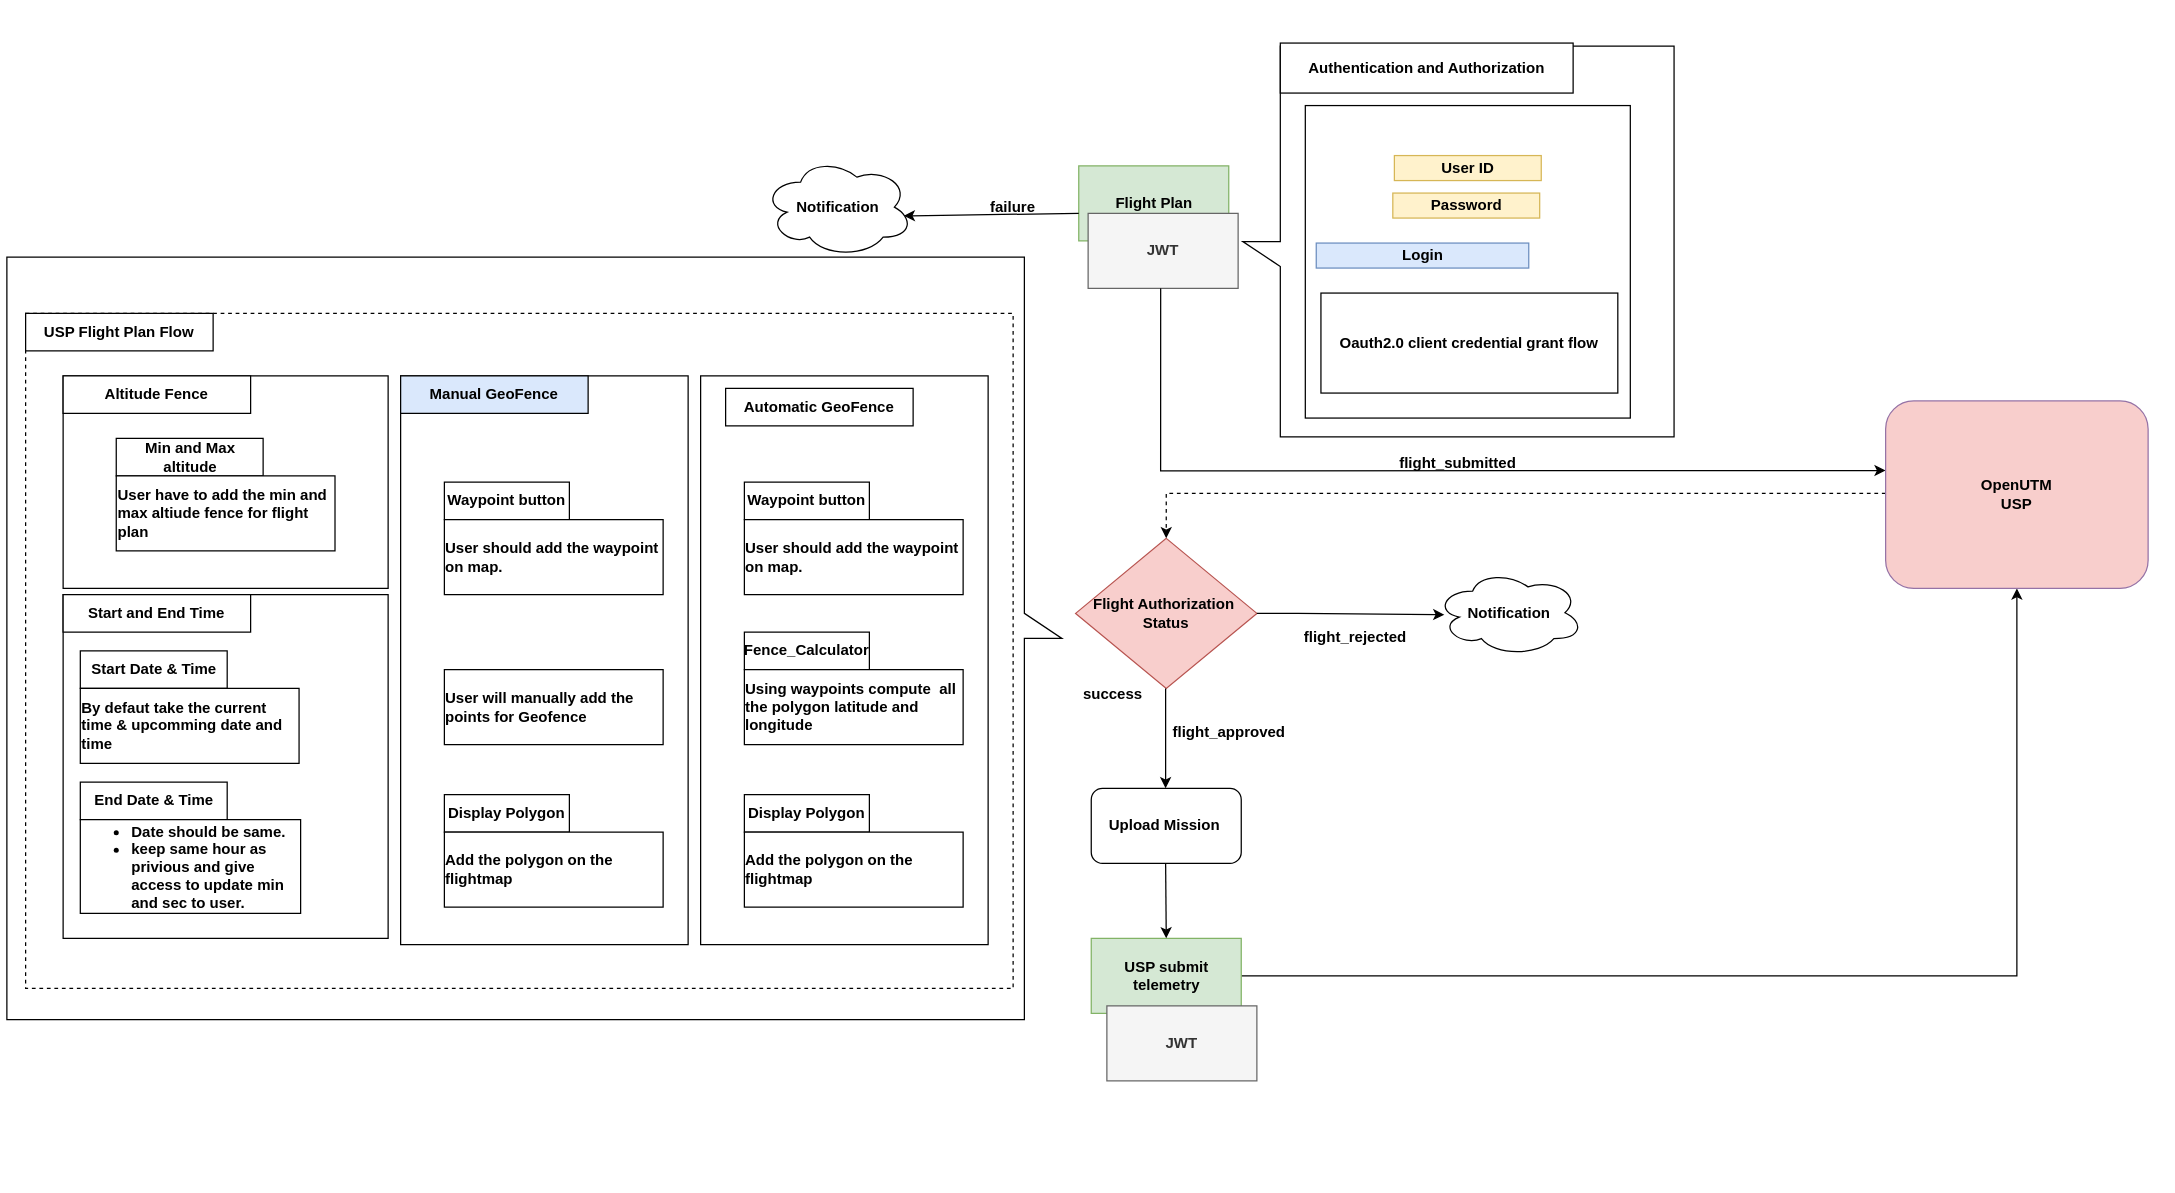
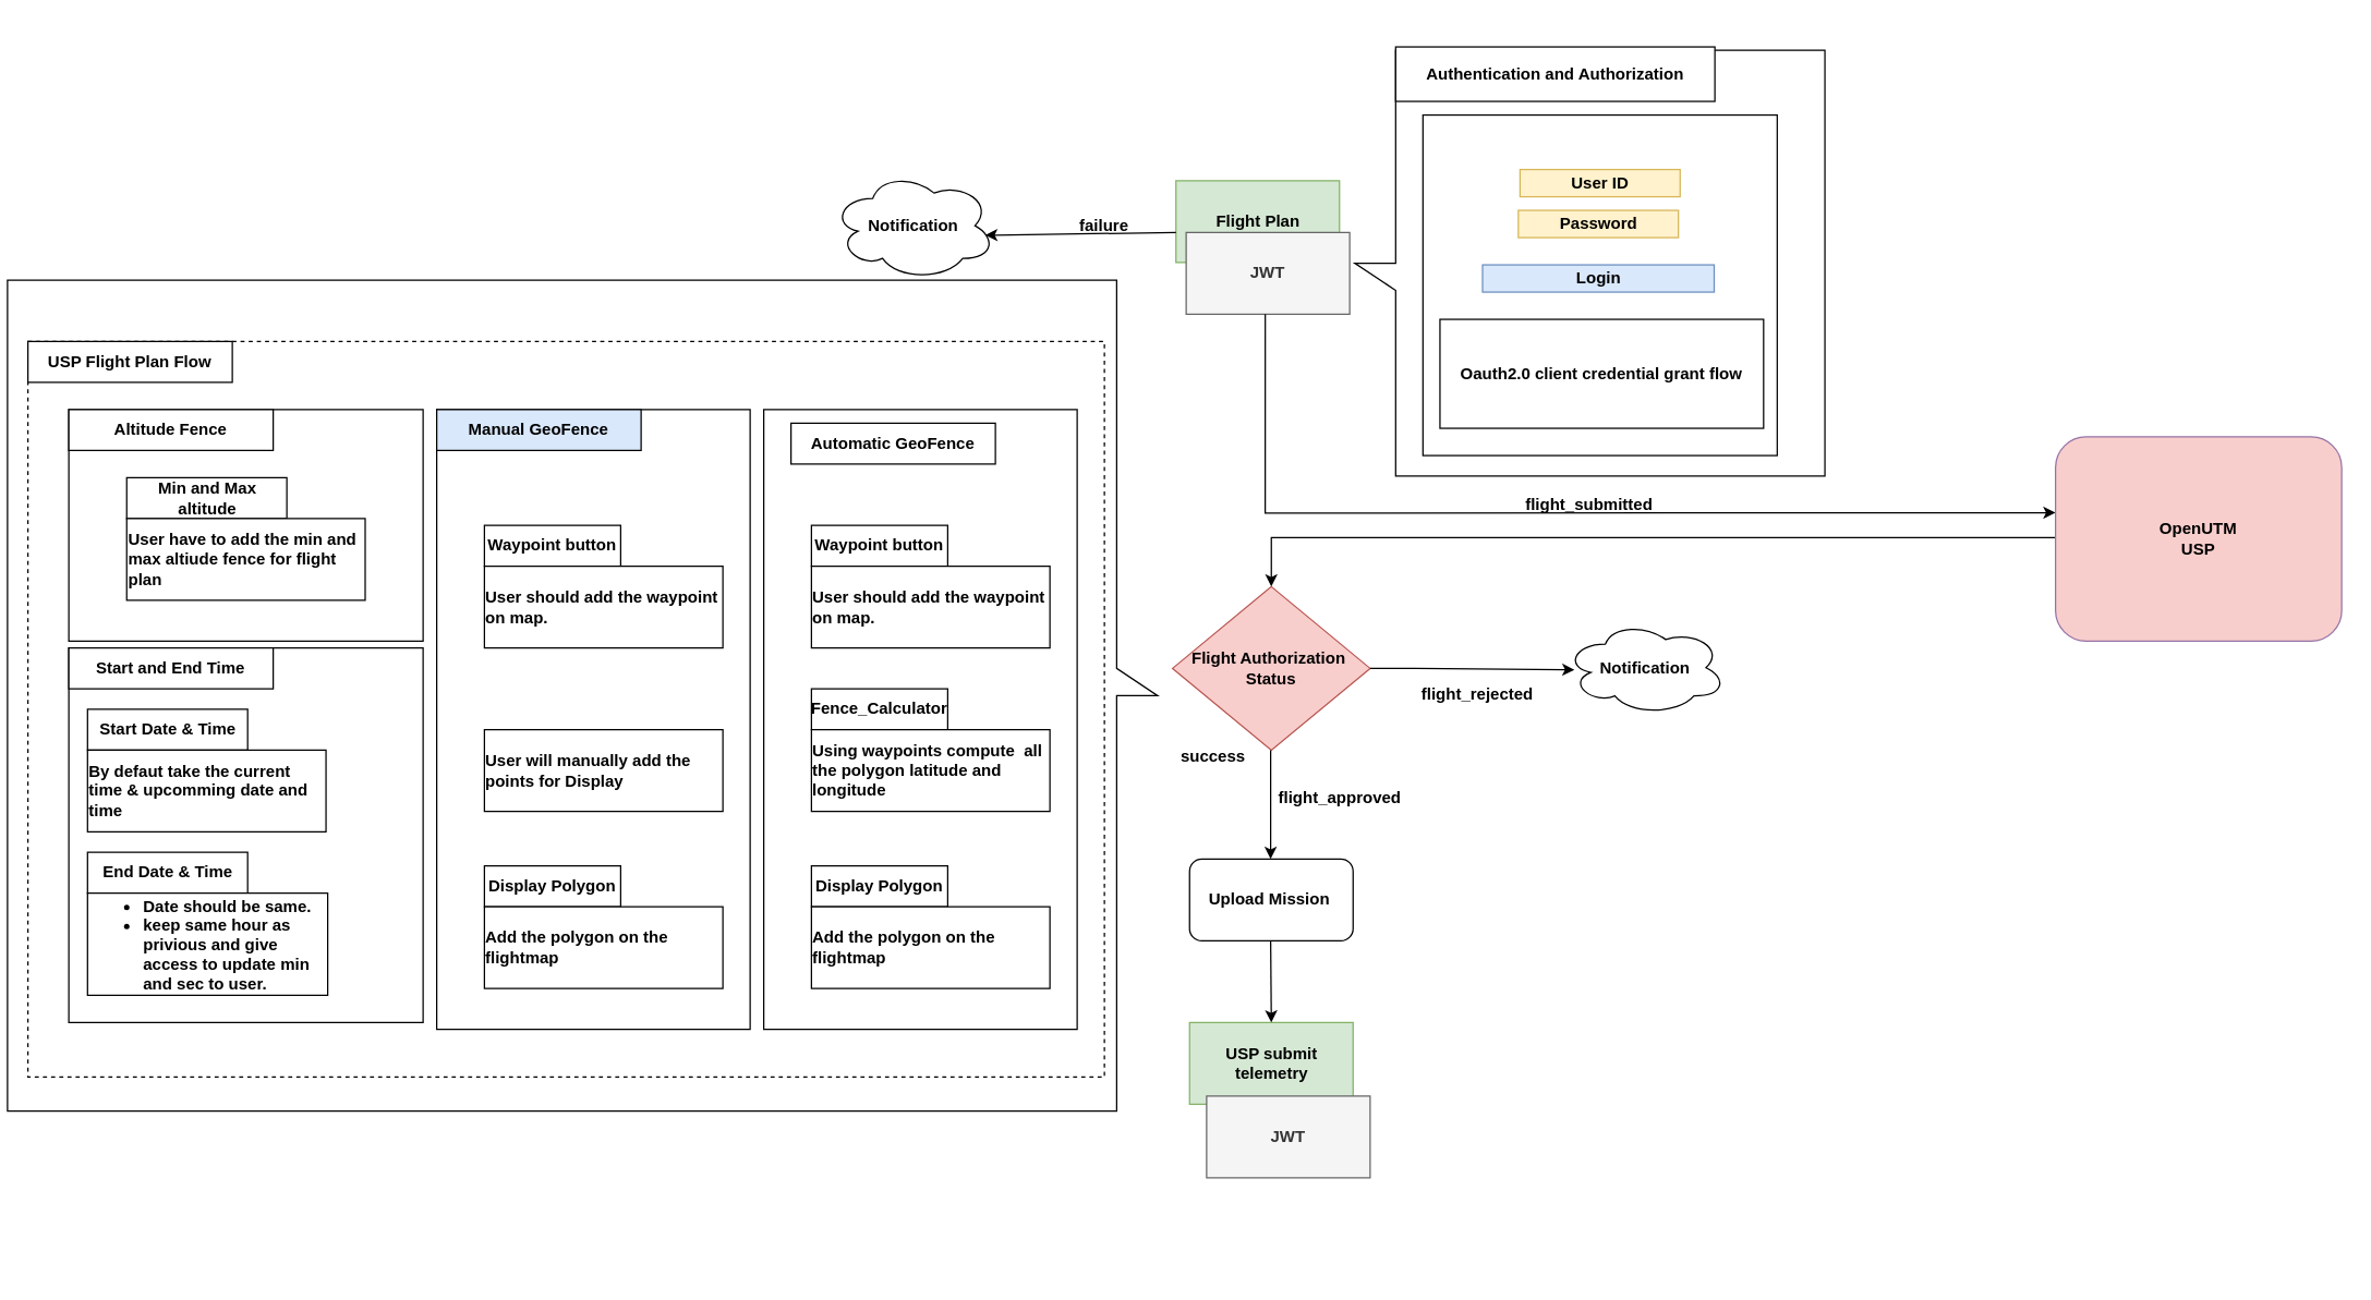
  <mxCell id="0" />
  <mxCell id="1" parent="0" />
  <mxCell id="2" value="" style="shape=callout;whiteSpace=wrap;html=1;perimeter=calloutPerimeter;fillStyle=auto;rounded=0;shadow=0;rotation=90;fontStyle=1" vertex="1" parent="1"><mxGeometry x="1010" y="20" width="312.5" height="345" as="geometry" /></mxCell>
  <mxCell id="3" value="" style="shape=callout;whiteSpace=wrap;html=1;perimeter=calloutPerimeter;fillStyle=auto;rounded=0;shadow=0;rotation=-90;fontStyle=1" vertex="1" parent="1"><mxGeometry x="122" y="88" width="610" height="844" as="geometry" /></mxCell>
  <mxCell id="4" value="" style="rounded=0;whiteSpace=wrap;html=1;dashed=1;fontStyle=1" vertex="1" parent="1"><mxGeometry x="20" y="250" width="790" height="540" as="geometry" /></mxCell>
  <mxCell id="5" value="" style="rounded=0;whiteSpace=wrap;html=1;fontStyle=1" vertex="1" parent="1"><mxGeometry x="560" y="300" width="230" height="455" as="geometry" /></mxCell>
  <mxCell id="6" value="Flight Plan" style="rounded=0;whiteSpace=wrap;html=1;fillColor=#d5e8d4;strokeColor=#82b366;fontStyle=1" vertex="1" parent="1"><mxGeometry x="862.5" y="132" width="120" height="60" as="geometry" /></mxCell>
  <mxCell id="7" value="&lt;div&gt;Flight Authorization&amp;nbsp;&lt;/div&gt;&lt;div&gt;Status&lt;/div&gt;" style="rhombus;whiteSpace=wrap;html=1;fillColor=#f8cecc;strokeColor=#b85450;fontStyle=1" vertex="1" parent="1"><mxGeometry x="860" y="430" width="145" height="120" as="geometry" /></mxCell>
  <mxCell id="8" value="JWT" style="rounded=0;whiteSpace=wrap;html=1;fillColor=#f5f5f5;fontColor=#333333;strokeColor=#666666;fontStyle=1" vertex="1" parent="1"><mxGeometry x="870" y="170" width="120" height="60" as="geometry" /></mxCell>
  <mxCell id="9" value="" style="endArrow=classic;html=1;rounded=0;exitX=0.567;exitY=1.067;exitDx=0;exitDy=0;exitPerimeter=0;fontStyle=1" edge="1" parent="1"><mxGeometry width="50" height="50" relative="1" as="geometry"><mxPoint x="928.04" y="230" as="sourcePoint" /><mxPoint x="1508" y="375.73" as="targetPoint" /><Array as="points"><mxPoint x="928" y="375.98" /></Array></mxGeometry></mxCell>
  <mxCell id="10" value="" style="endArrow=classic;html=1;rounded=0;exitX=0.5;exitY=1;exitDx=0;exitDy=0;fontStyle=1" edge="1" parent="1"><mxGeometry width="50" height="50" relative="1" as="geometry"><mxPoint x="932" y="550" as="sourcePoint" /><mxPoint x="932" y="630" as="targetPoint" /></mxGeometry></mxCell>
  <mxCell id="11" value="flight_approved" style="text;html=1;strokeColor=none;fillColor=none;align=center;verticalAlign=middle;whiteSpace=wrap;rounded=0;fontStyle=1" vertex="1" parent="1"><mxGeometry x="952.5" y="570" width="60" height="30" as="geometry" /></mxCell>
  <mxCell id="12" value="" style="endArrow=classic;html=1;rounded=0;exitX=1;exitY=0.5;exitDx=0;exitDy=0;entryX=0.059;entryY=0.522;entryDx=0;entryDy=0;entryPerimeter=0;fontStyle=1" edge="1" parent="1" source="7" target="57"><mxGeometry width="50" height="50" relative="1" as="geometry"><mxPoint x="982.5" y="410" as="sourcePoint" /><mxPoint x="1148" y="534" as="targetPoint" /><Array as="points"><mxPoint x="1038" y="490" /></Array></mxGeometry></mxCell>
  <mxCell id="13" value="flight_rejected" style="text;html=1;strokeColor=none;fillColor=none;align=center;verticalAlign=middle;whiteSpace=wrap;rounded=0;fontStyle=1" vertex="1" parent="1"><mxGeometry x="1053.75" y="494" width="60" height="30" as="geometry" /></mxCell>
  <mxCell id="14" value="" style="endArrow=classic;html=1;rounded=0;exitX=0;exitY=0.5;exitDx=0;exitDy=0;entryX=0;entryY=0;entryDx=130;entryDy=30;entryPerimeter=0;fontStyle=1" edge="1" parent="1"><mxGeometry width="50" height="50" relative="1" as="geometry"><mxPoint x="862.5" y="170" as="sourcePoint" /><mxPoint x="722.5" y="172" as="targetPoint" /></mxGeometry></mxCell>
  <mxCell id="15" value="failure" style="text;html=1;strokeColor=none;fillColor=none;align=center;verticalAlign=middle;whiteSpace=wrap;rounded=0;fontStyle=1" vertex="1" parent="1"><mxGeometry x="780" y="150" width="60" height="30" as="geometry" /></mxCell>
  <mxCell id="16" value="flight_submitted" style="text;html=1;strokeColor=none;fillColor=none;align=center;verticalAlign=middle;whiteSpace=wrap;rounded=0;fontStyle=1" vertex="1" parent="1"><mxGeometry x="1136.25" y="355" width="60" height="30" as="geometry" /></mxCell>
  <mxCell id="17" value="Upload Mission&amp;nbsp;" style="rounded=1;whiteSpace=wrap;html=1;fontStyle=1" vertex="1" parent="1"><mxGeometry x="872.5" y="630" width="120" height="60" as="geometry" /></mxCell>
- <mxCell id="18" style="edgeStyle=orthogonalEdgeStyle;rounded=0;orthogonalLoop=1;jettySize=auto;html=1;entryX=0.5;entryY=1;entryDx=0;entryDy=0;fontStyle=1" edge="1" parent="1" source="19" target="56"><mxGeometry relative="1" as="geometry"><mxPoint x="1628" y="564" as="targetPoint" /></mxGeometry></mxCell>
  <mxCell id="19" value="USP submit telemetry " style="rounded=0;whiteSpace=wrap;html=1;fillColor=#d5e8d4;strokeColor=#82b366;fontStyle=1" vertex="1" parent="1"><mxGeometry x="872.5" y="750" width="120" height="60" as="geometry" /></mxCell>
  <mxCell id="20" value="" style="endArrow=classic;html=1;rounded=0;exitX=0.5;exitY=1;exitDx=0;exitDy=0;fontStyle=1" edge="1" parent="1"><mxGeometry width="50" height="50" relative="1" as="geometry"><mxPoint x="932" y="690" as="sourcePoint" /><mxPoint x="932.5" y="750" as="targetPoint" /></mxGeometry></mxCell>
  <mxCell id="21" value="Automatic GeoFence" style="rounded=0;whiteSpace=wrap;html=1;fontStyle=1" vertex="1" parent="1"><mxGeometry x="580" y="310" width="150" height="30" as="geometry" /></mxCell>
  <mxCell id="22" value="Waypoint button" style="rounded=0;whiteSpace=wrap;html=1;fontStyle=1" vertex="1" parent="1"><mxGeometry x="595" y="385" width="100" height="30" as="geometry" /></mxCell>
  <mxCell id="23" value="&lt;div style=&quot;text-align: left;&quot;&gt;&lt;span style=&quot;background-color: initial;&quot;&gt;User should add the waypoint on map.&lt;/span&gt;&lt;/div&gt;" style="rounded=0;whiteSpace=wrap;html=1;fontStyle=1" vertex="1" parent="1"><mxGeometry x="595" y="415" width="175" height="60" as="geometry" /></mxCell>
  <mxCell id="24" value="Fence_Calculator" style="rounded=0;whiteSpace=wrap;html=1;fontStyle=1" vertex="1" parent="1"><mxGeometry x="595" y="505" width="100" height="30" as="geometry" /></mxCell>
  <mxCell id="25" value="&lt;div style=&quot;text-align: left;&quot;&gt;Using waypoints compute&amp;nbsp; all the polygon latitude and longitude&lt;/div&gt;" style="rounded=0;whiteSpace=wrap;html=1;fontStyle=1" vertex="1" parent="1"><mxGeometry x="595" y="535" width="175" height="60" as="geometry" /></mxCell>
  <mxCell id="26" value="Display Polygon" style="rounded=0;whiteSpace=wrap;html=1;fontStyle=1" vertex="1" parent="1"><mxGeometry x="595" y="635" width="100" height="30" as="geometry" /></mxCell>
  <mxCell id="27" value="&lt;div style=&quot;text-align: left;&quot;&gt;Add the polygon on the flightmap&lt;/div&gt;" style="rounded=0;whiteSpace=wrap;html=1;fontStyle=1" vertex="1" parent="1"><mxGeometry x="595" y="665" width="175" height="60" as="geometry" /></mxCell>
  <mxCell id="28" value="" style="rounded=0;whiteSpace=wrap;html=1;fontStyle=1" vertex="1" parent="1"><mxGeometry x="320" y="300" width="230" height="455" as="geometry" /></mxCell>
  <mxCell id="29" value="Manual GeoFence" style="rounded=0;whiteSpace=wrap;html=1;fontStyle=1;fillColor=#dae8fc;" vertex="1" parent="1"><mxGeometry x="320" y="300" width="150" height="30" as="geometry" /></mxCell>
  <mxCell id="30" value="Waypoint button" style="rounded=0;whiteSpace=wrap;html=1;fontStyle=1" vertex="1" parent="1"><mxGeometry x="355" y="385" width="100" height="30" as="geometry" /></mxCell>
  <mxCell id="31" value="&lt;div style=&quot;text-align: left;&quot;&gt;&lt;span style=&quot;background-color: initial;&quot;&gt;User should add the waypoint on map.&lt;/span&gt;&lt;/div&gt;" style="rounded=0;whiteSpace=wrap;html=1;fontStyle=1" vertex="1" parent="1"><mxGeometry x="355" y="415" width="175" height="60" as="geometry" /></mxCell>
- <mxCell id="32" value="&lt;div style=&quot;text-align: left;&quot;&gt;User will manually add the points for Geofence&amp;nbsp;&lt;/div&gt;" style="rounded=0;whiteSpace=wrap;html=1;fontStyle=1" vertex="1" parent="1"><mxGeometry x="355" y="535" width="175" height="60" as="geometry" /></mxCell>
+ <mxCell id="32" value="&lt;div style=&quot;text-align: left;&quot;&gt;User will manually add the points for Display&amp;nbsp;&lt;/div&gt;" style="rounded=0;whiteSpace=wrap;html=1;fontStyle=1" vertex="1" parent="1"><mxGeometry x="355" y="535" width="175" height="60" as="geometry" /></mxCell>
  <mxCell id="33" value="Display Polygon" style="rounded=0;whiteSpace=wrap;html=1;fontStyle=1" vertex="1" parent="1"><mxGeometry x="355" y="635" width="100" height="30" as="geometry" /></mxCell>
  <mxCell id="34" value="&lt;div style=&quot;text-align: left;&quot;&gt;Add the polygon on the flightmap&lt;/div&gt;" style="rounded=0;whiteSpace=wrap;html=1;fontStyle=1" vertex="1" parent="1"><mxGeometry x="355" y="665" width="175" height="60" as="geometry" /></mxCell>
  <mxCell id="35" value="" style="rounded=0;whiteSpace=wrap;html=1;fontStyle=1" vertex="1" parent="1"><mxGeometry x="50" y="300" width="260" height="170" as="geometry" /></mxCell>
  <mxCell id="36" value="Altitude Fence" style="rounded=0;whiteSpace=wrap;html=1;fontStyle=1" vertex="1" parent="1"><mxGeometry x="50" y="300" width="150" height="30" as="geometry" /></mxCell>
  <mxCell id="37" value="Min and Max altitude" style="rounded=0;whiteSpace=wrap;html=1;fontStyle=1" vertex="1" parent="1"><mxGeometry x="92.5" y="350" width="117.5" height="30" as="geometry" /></mxCell>
  <mxCell id="38" value="&lt;div style=&quot;text-align: left;&quot;&gt;User have to add the min and max altiude fence for flight plan&lt;/div&gt;" style="rounded=0;whiteSpace=wrap;html=1;fontStyle=1" vertex="1" parent="1"><mxGeometry x="92.5" y="380" width="175" height="60" as="geometry" /></mxCell>
  <mxCell id="39" value="" style="rounded=0;whiteSpace=wrap;html=1;fontStyle=1" vertex="1" parent="1"><mxGeometry x="50" y="475" width="260" height="275" as="geometry" /></mxCell>
  <mxCell id="40" value="Start and End Time" style="rounded=0;whiteSpace=wrap;html=1;fontStyle=1" vertex="1" parent="1"><mxGeometry x="50" y="475" width="150" height="30" as="geometry" /></mxCell>
  <mxCell id="41" value="Start Date &amp;amp; Time" style="rounded=0;whiteSpace=wrap;html=1;fontStyle=1" vertex="1" parent="1"><mxGeometry x="63.75" y="520" width="117.5" height="30" as="geometry" /></mxCell>
  <mxCell id="42" value="&lt;div style=&quot;text-align: left;&quot;&gt;By defaut take the current time &amp;amp; upcomming date and time&lt;/div&gt;" style="rounded=0;whiteSpace=wrap;html=1;fontStyle=1" vertex="1" parent="1"><mxGeometry x="63.75" y="550" width="175" height="60" as="geometry" /></mxCell>
  <mxCell id="43" value="End Date &amp;amp; Time" style="rounded=0;whiteSpace=wrap;html=1;fontStyle=1" vertex="1" parent="1"><mxGeometry x="63.75" y="625" width="117.5" height="30" as="geometry" /></mxCell>
  <mxCell id="44" value="&lt;div style=&quot;text-align: left;&quot;&gt;&lt;ul&gt;&lt;li&gt;Date should be same.&lt;/li&gt;&lt;li&gt;keep same hour as privious and give access to update min and sec to user.&lt;/li&gt;&lt;/ul&gt;&lt;/div&gt;" style="rounded=0;whiteSpace=wrap;html=1;fontStyle=1" vertex="1" parent="1"><mxGeometry x="63.75" y="655" width="176.25" height="75" as="geometry" /></mxCell>
  <mxCell id="45" value="USP Flight Plan Flow" style="rounded=0;whiteSpace=wrap;html=1;fontStyle=1" vertex="1" parent="1"><mxGeometry x="20" y="250" width="150" height="30" as="geometry" /></mxCell>
  <mxCell id="46" value="" style="rounded=0;whiteSpace=wrap;html=1;fontStyle=1" vertex="1" parent="1"><mxGeometry x="1043.75" y="83.75" width="260" height="250" as="geometry" /></mxCell>
  <mxCell id="47" value="User ID" style="rounded=0;whiteSpace=wrap;html=1;fillColor=#fff2cc;strokeColor=#d6b656;fontStyle=1" vertex="1" parent="1"><mxGeometry x="1115" y="123.75" width="117.5" height="20" as="geometry" /></mxCell>
  <mxCell id="48" value="&lt;div style=&quot;text-align: left;&quot;&gt;Oauth2.0 client credential grant flow&lt;br&gt;&lt;/div&gt;" style="rounded=0;whiteSpace=wrap;html=1;fontStyle=1" vertex="1" parent="1"><mxGeometry x="1056.25" y="233.75" width="237.5" height="80" as="geometry" /></mxCell>
  <mxCell id="49" value="Password" style="rounded=0;whiteSpace=wrap;html=1;fillColor=#fff2cc;strokeColor=#d6b656;fontStyle=1" vertex="1" parent="1"><mxGeometry x="1113.75" y="153.75" width="117.5" height="20" as="geometry" /></mxCell>
- <mxCell id="50" value="Login" style="rounded=0;whiteSpace=wrap;html=1;fillColor=#dae8fc;strokeColor=#6c8ebf;fontStyle=1" vertex="1" parent="1"><mxGeometry x="1052.5" y="193.75" width="170" height="20" as="geometry" /></mxCell>
+ <mxCell id="50" value="Login" style="rounded=0;whiteSpace=wrap;html=1;fillColor=#dae8fc;strokeColor=#6c8ebf;fontStyle=1" vertex="1" parent="1"><mxGeometry x="1087.5" y="193.75" width="170" height="20" as="geometry" /></mxCell>
  <mxCell id="51" value="Authentication and Authorization" style="rounded=0;whiteSpace=wrap;html=1;fontStyle=1" vertex="1" parent="1"><mxGeometry x="1023.75" y="33.75" width="234.25" height="40" as="geometry" /></mxCell>
  <mxCell id="52" value="success" style="text;html=1;strokeColor=none;fillColor=none;align=center;verticalAlign=middle;whiteSpace=wrap;rounded=0;fontStyle=1" vertex="1" parent="1"><mxGeometry x="860" y="540" width="60" height="30" as="geometry" /></mxCell>
  <mxCell id="53" value="Notification" style="ellipse;shape=cloud;whiteSpace=wrap;html=1;fontStyle=1" vertex="1" parent="1"><mxGeometry x="610" y="125" width="120" height="80" as="geometry" /></mxCell>
  <mxCell id="54" value="JWT" style="rounded=0;whiteSpace=wrap;html=1;fillColor=#f5f5f5;fontColor=#333333;strokeColor=#666666;fontStyle=1" vertex="1" parent="1"><mxGeometry x="885" y="804" width="120" height="60" as="geometry" /></mxCell>
- <mxCell id="55" style="edgeStyle=orthogonalEdgeStyle;rounded=0;orthogonalLoop=1;jettySize=auto;html=1;entryX=0.5;entryY=0;entryDx=0;entryDy=0;fontStyle=1;dashed=1;" edge="1" parent="1" source="56" target="7"><mxGeometry relative="1" as="geometry"><Array as="points"><mxPoint x="933" y="394" /></Array></mxGeometry></mxCell>
+ <mxCell id="55" style="edgeStyle=orthogonalEdgeStyle;rounded=0;orthogonalLoop=1;jettySize=auto;html=1;entryX=0.5;entryY=0;entryDx=0;entryDy=0;fontStyle=1" edge="1" parent="1" source="56" target="7"><mxGeometry relative="1" as="geometry"><Array as="points"><mxPoint x="933" y="394" /></Array></mxGeometry></mxCell>
  <mxCell id="56" value="OpenUTM&lt;br&gt;USP" style="rounded=1;whiteSpace=wrap;html=1;fillColor=#f8cecc;strokeColor=#9673a6;fontStyle=1;" vertex="1" parent="1"><mxGeometry x="1508" y="320" width="210" height="150" as="geometry" /></mxCell>
  <mxCell id="57" value="Notification" style="ellipse;shape=cloud;whiteSpace=wrap;html=1;fontStyle=1" vertex="1" parent="1"><mxGeometry x="1148" y="455" width="118.25" height="69" as="geometry" /></mxCell>
